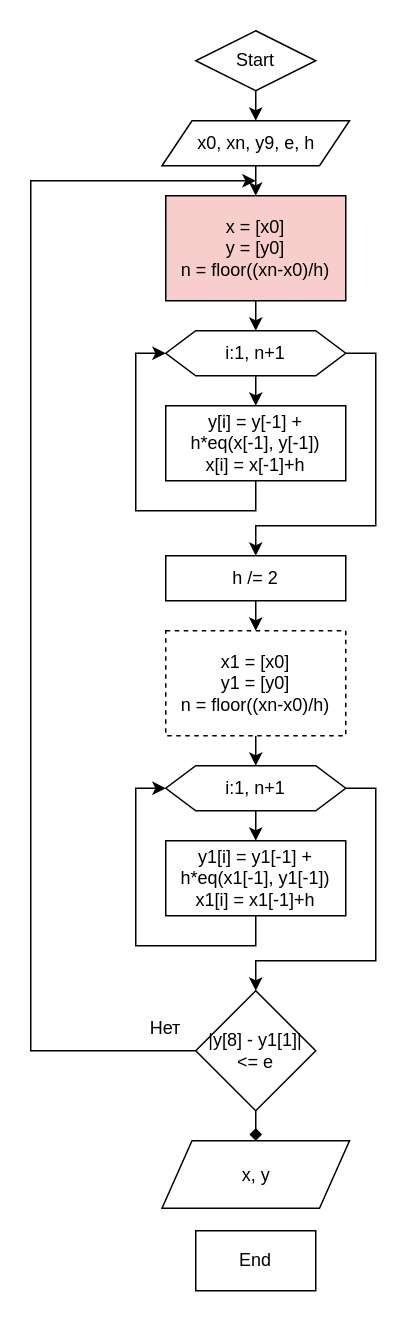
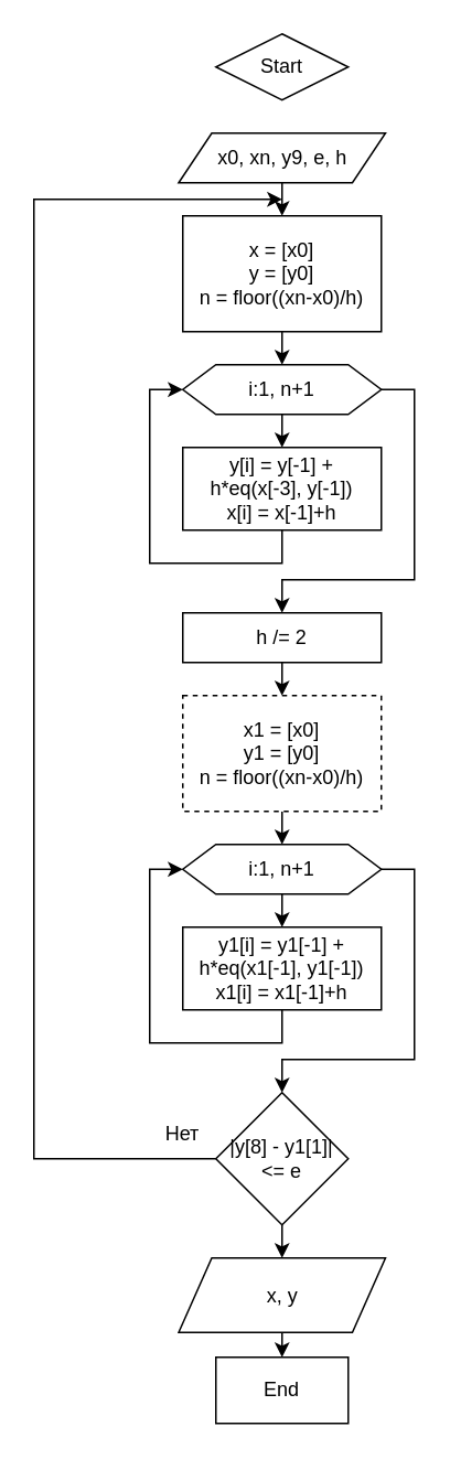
  <mxCell id="0" />
  <mxCell id="1" parent="0" />
- <mxCell id="2" style="edgeStyle=orthogonalEdgeStyle;rounded=0;orthogonalLoop=1;jettySize=auto;html=1;exitX=0.5;exitY=1;exitDx=0;exitDy=0;entryX=0.5;entryY=0;entryDx=0;entryDy=0;" edge="1" parent="1" source="3" target="5"><mxGeometry relative="1" as="geometry" /></mxCell>
  <mxCell id="3" value="Start" style="rhombus;whiteSpace=wrap;html=1;" vertex="1" parent="1"><mxGeometry x="130" y="20" width="80" height="40" as="geometry" /></mxCell>
  <mxCell id="4" style="edgeStyle=orthogonalEdgeStyle;rounded=0;orthogonalLoop=1;jettySize=auto;html=1;exitX=0.5;exitY=1;exitDx=0;exitDy=0;entryX=0.5;entryY=0;entryDx=0;entryDy=0;" edge="1" parent="1" source="5" target="7"><mxGeometry relative="1" as="geometry" /></mxCell>
  <mxCell id="5" value="x0, xn, y9, e, h" style="shape=parallelogram;perimeter=parallelogramPerimeter;whiteSpace=wrap;html=1;fixedSize=1;" vertex="1" parent="1"><mxGeometry x="107.5" y="80" width="125" height="30" as="geometry" /></mxCell>
  <mxCell id="6" style="edgeStyle=orthogonalEdgeStyle;rounded=0;orthogonalLoop=1;jettySize=auto;html=1;exitX=0.5;exitY=1;exitDx=0;exitDy=0;entryX=0.5;entryY=0;entryDx=0;entryDy=0;" edge="1" parent="1" source="7" target="10"><mxGeometry relative="1" as="geometry" /></mxCell>
- <mxCell id="7" value="x = [x0]&lt;br&gt;y = [y0]&lt;br&gt;n = floor((xn-x0)/h)" style="rounded=0;whiteSpace=wrap;html=1;fillColor=#f8cecc;" vertex="1" parent="1"><mxGeometry x="110" y="130" width="120" height="70" as="geometry" /></mxCell>
+ <mxCell id="7" value="x = [x0]&lt;br&gt;y = [y0]&lt;br&gt;n = floor((xn-x0)/h)" style="rounded=0;whiteSpace=wrap;html=1;" vertex="1" parent="1"><mxGeometry x="110" y="130" width="120" height="70" as="geometry" /></mxCell>
  <mxCell id="8" style="edgeStyle=orthogonalEdgeStyle;rounded=0;orthogonalLoop=1;jettySize=auto;html=1;exitX=0.5;exitY=1;exitDx=0;exitDy=0;entryX=0.5;entryY=0;entryDx=0;entryDy=0;" edge="1" parent="1" source="10" target="12"><mxGeometry relative="1" as="geometry" /></mxCell>
  <mxCell id="9" style="edgeStyle=orthogonalEdgeStyle;rounded=0;orthogonalLoop=1;jettySize=auto;html=1;exitX=1;exitY=0.5;exitDx=0;exitDy=0;entryX=0.5;entryY=0;entryDx=0;entryDy=0;" edge="1" parent="1" source="10" target="13"><mxGeometry relative="1" as="geometry"><Array as="points"><mxPoint x="250" y="235" /><mxPoint x="250" y="350" /><mxPoint x="170" y="350" /></Array></mxGeometry></mxCell>
  <mxCell id="10" value="i:1, n+1" style="shape=hexagon;perimeter=hexagonPerimeter2;whiteSpace=wrap;html=1;fixedSize=1;" vertex="1" parent="1"><mxGeometry x="110" y="220" width="120" height="30" as="geometry" /></mxCell>
  <mxCell id="11" style="edgeStyle=orthogonalEdgeStyle;rounded=0;orthogonalLoop=1;jettySize=auto;html=1;exitX=0.5;exitY=1;exitDx=0;exitDy=0;entryX=0;entryY=0.5;entryDx=0;entryDy=0;" edge="1" parent="1" source="12" target="10"><mxGeometry relative="1" as="geometry" /></mxCell>
- <mxCell id="12" value="y[i] =&amp;nbsp;y[-1] + h*eq(x[-1], y[-1])&lt;br&gt;x[i] =&amp;nbsp;x[-1]+h" style="rounded=0;whiteSpace=wrap;html=1;" vertex="1" parent="1"><mxGeometry x="110" y="270" width="120" height="50" as="geometry" /></mxCell>
+ <mxCell id="12" value="y[i] =&amp;nbsp;y[-1] + h*eq(x[-3], y[-1])&lt;br&gt;x[i] =&amp;nbsp;x[-1]+h" style="rounded=0;whiteSpace=wrap;html=1;" vertex="1" parent="1"><mxGeometry x="110" y="270" width="120" height="50" as="geometry" /></mxCell>
  <mxCell id="13" value="h /= 2" style="rounded=0;whiteSpace=wrap;html=1;" vertex="1" parent="1"><mxGeometry x="110" y="370" width="120" height="30" as="geometry" /></mxCell>
  <mxCell id="14" style="edgeStyle=orthogonalEdgeStyle;rounded=0;orthogonalLoop=1;jettySize=auto;html=1;exitX=0.5;exitY=1;exitDx=0;exitDy=0;entryX=0.5;entryY=0;entryDx=0;entryDy=0;" edge="1" parent="1" target="16"><mxGeometry relative="1" as="geometry"><mxPoint x="170" y="400" as="sourcePoint" /></mxGeometry></mxCell>
  <mxCell id="15" style="edgeStyle=orthogonalEdgeStyle;rounded=0;orthogonalLoop=1;jettySize=auto;html=1;exitX=0.5;exitY=1;exitDx=0;exitDy=0;entryX=0.5;entryY=0;entryDx=0;entryDy=0;" edge="1" parent="1" source="16" target="19"><mxGeometry relative="1" as="geometry" /></mxCell>
  <mxCell id="16" value="x1 = [x0]&lt;br&gt;y1 = [y0]&lt;br&gt;n = floor((xn-x0)/h)" style="rounded=0;whiteSpace=wrap;html=1;dashed=1;" vertex="1" parent="1"><mxGeometry x="110" y="420" width="120" height="70" as="geometry" /></mxCell>
  <mxCell id="17" style="edgeStyle=orthogonalEdgeStyle;rounded=0;orthogonalLoop=1;jettySize=auto;html=1;exitX=0.5;exitY=1;exitDx=0;exitDy=0;entryX=0.5;entryY=0;entryDx=0;entryDy=0;" edge="1" parent="1" source="19" target="21"><mxGeometry relative="1" as="geometry" /></mxCell>
  <mxCell id="18" style="edgeStyle=orthogonalEdgeStyle;rounded=0;orthogonalLoop=1;jettySize=auto;html=1;exitX=1;exitY=0.5;exitDx=0;exitDy=0;entryX=0.5;entryY=0;entryDx=0;entryDy=0;" edge="1" parent="1" source="19" target="24"><mxGeometry relative="1" as="geometry"><Array as="points"><mxPoint x="250" y="525" /><mxPoint x="250" y="640" /><mxPoint x="170" y="640" /></Array></mxGeometry></mxCell>
  <mxCell id="19" value="i:1, n+1" style="shape=hexagon;perimeter=hexagonPerimeter2;whiteSpace=wrap;html=1;fixedSize=1;" vertex="1" parent="1"><mxGeometry x="110" y="510" width="120" height="30" as="geometry" /></mxCell>
  <mxCell id="20" style="edgeStyle=orthogonalEdgeStyle;rounded=0;orthogonalLoop=1;jettySize=auto;html=1;exitX=0.5;exitY=1;exitDx=0;exitDy=0;entryX=0;entryY=0.5;entryDx=0;entryDy=0;" edge="1" parent="1" source="21" target="19"><mxGeometry relative="1" as="geometry" /></mxCell>
  <mxCell id="21" value="y1[i] =&amp;nbsp;y1[-1] + h*eq(x1[-1], y1[-1])&lt;br&gt;x1[i] =&amp;nbsp;x1[-1]+h" style="rounded=0;whiteSpace=wrap;html=1;" vertex="1" parent="1"><mxGeometry x="110" y="560" width="120" height="50" as="geometry" /></mxCell>
  <mxCell id="22" style="edgeStyle=orthogonalEdgeStyle;rounded=0;orthogonalLoop=1;jettySize=auto;html=1;exitX=0;exitY=0.5;exitDx=0;exitDy=0;" edge="1" parent="1" source="24"><mxGeometry relative="1" as="geometry"><mxPoint x="170" y="120" as="targetPoint" /><Array as="points"><mxPoint x="20" y="700" /><mxPoint x="20" y="120" /></Array></mxGeometry></mxCell>
- <mxCell id="23" style="edgeStyle=orthogonalEdgeStyle;rounded=0;orthogonalLoop=1;jettySize=auto;html=1;exitX=0.5;exitY=1;exitDx=0;exitDy=0;entryX=0.5;entryY=0;entryDx=0;entryDy=0;endArrow=diamond;" edge="1" parent="1" source="24" target="27"><mxGeometry relative="1" as="geometry" /></mxCell>
+ <mxCell id="23" style="edgeStyle=orthogonalEdgeStyle;rounded=0;orthogonalLoop=1;jettySize=auto;html=1;exitX=0.5;exitY=1;exitDx=0;exitDy=0;entryX=0.5;entryY=0;entryDx=0;entryDy=0;" edge="1" parent="1" source="24" target="27"><mxGeometry relative="1" as="geometry" /></mxCell>
  <mxCell id="24" value="|y[8] - y1[1]| &amp;lt;= e" style="rhombus;whiteSpace=wrap;html=1;" vertex="1" parent="1"><mxGeometry x="130" y="660" width="80" height="80" as="geometry" /></mxCell>
  <mxCell id="25" value="Нет" style="text;html=1;align=center;verticalAlign=middle;whiteSpace=wrap;rounded=0;" vertex="1" parent="1"><mxGeometry x="80" y="670" width="60" height="30" as="geometry" /></mxCell>
+ <mxCell id="26" style="edgeStyle=orthogonalEdgeStyle;rounded=0;orthogonalLoop=1;jettySize=auto;html=1;exitX=0.5;exitY=1;exitDx=0;exitDy=0;entryX=0.5;entryY=0;entryDx=0;entryDy=0;" edge="1" parent="1" source="27" target="28"><mxGeometry relative="1" as="geometry" /></mxCell>
  <mxCell id="27" value="x, y" style="shape=parallelogram;perimeter=parallelogramPerimeter;whiteSpace=wrap;html=1;fixedSize=1;" vertex="1" parent="1"><mxGeometry x="107.5" y="760" width="125" height="45" as="geometry" /></mxCell>
  <mxCell id="28" value="End" style="whiteSpace=wrap;html=1;rounded=0;" vertex="1" parent="1"><mxGeometry x="130" y="820" width="80" height="40" as="geometry" /></mxCell>
